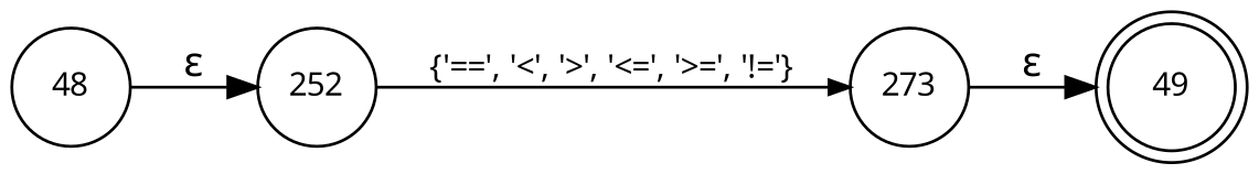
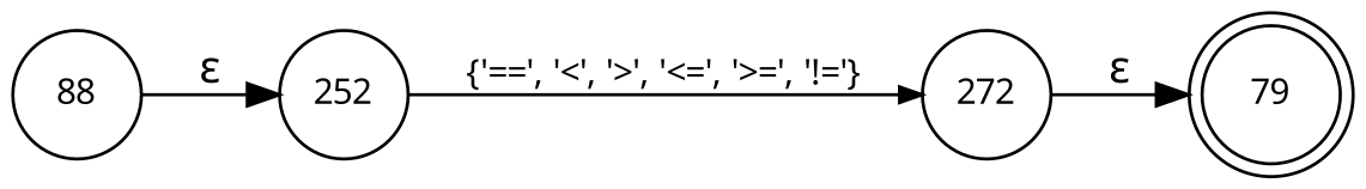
  digraph {
    fontname="Noto Sans"
    rankdir=LR
    node [fixedsize=true fontname="Noto Sans" fontsize=11 shape=circle peripheries=1]
    edge [fontname="Noto Sans"]
-   n1 [label=49 shape=doublecircle width=.6 peripheries=""]
-   n2 [label=48 width=.55]
+   n1 [label=79 shape=doublecircle width=.6 peripheries=""]
+   n2 [label=88 width=.55]
    n3 [label=252 width=.55]
-   n4 [label=273 width=.55]
+   n4 [label=272 width=.55]
    n2 -> n3 [label="&epsilon;"]
    n3 -> n4 [arrowhead=normal arrowsize=.7 fontsize=11 label="{'==', '<', '>', '<=', '>=', '!='}"]
    n4 -> n1 [label="&epsilon;"]
  }
